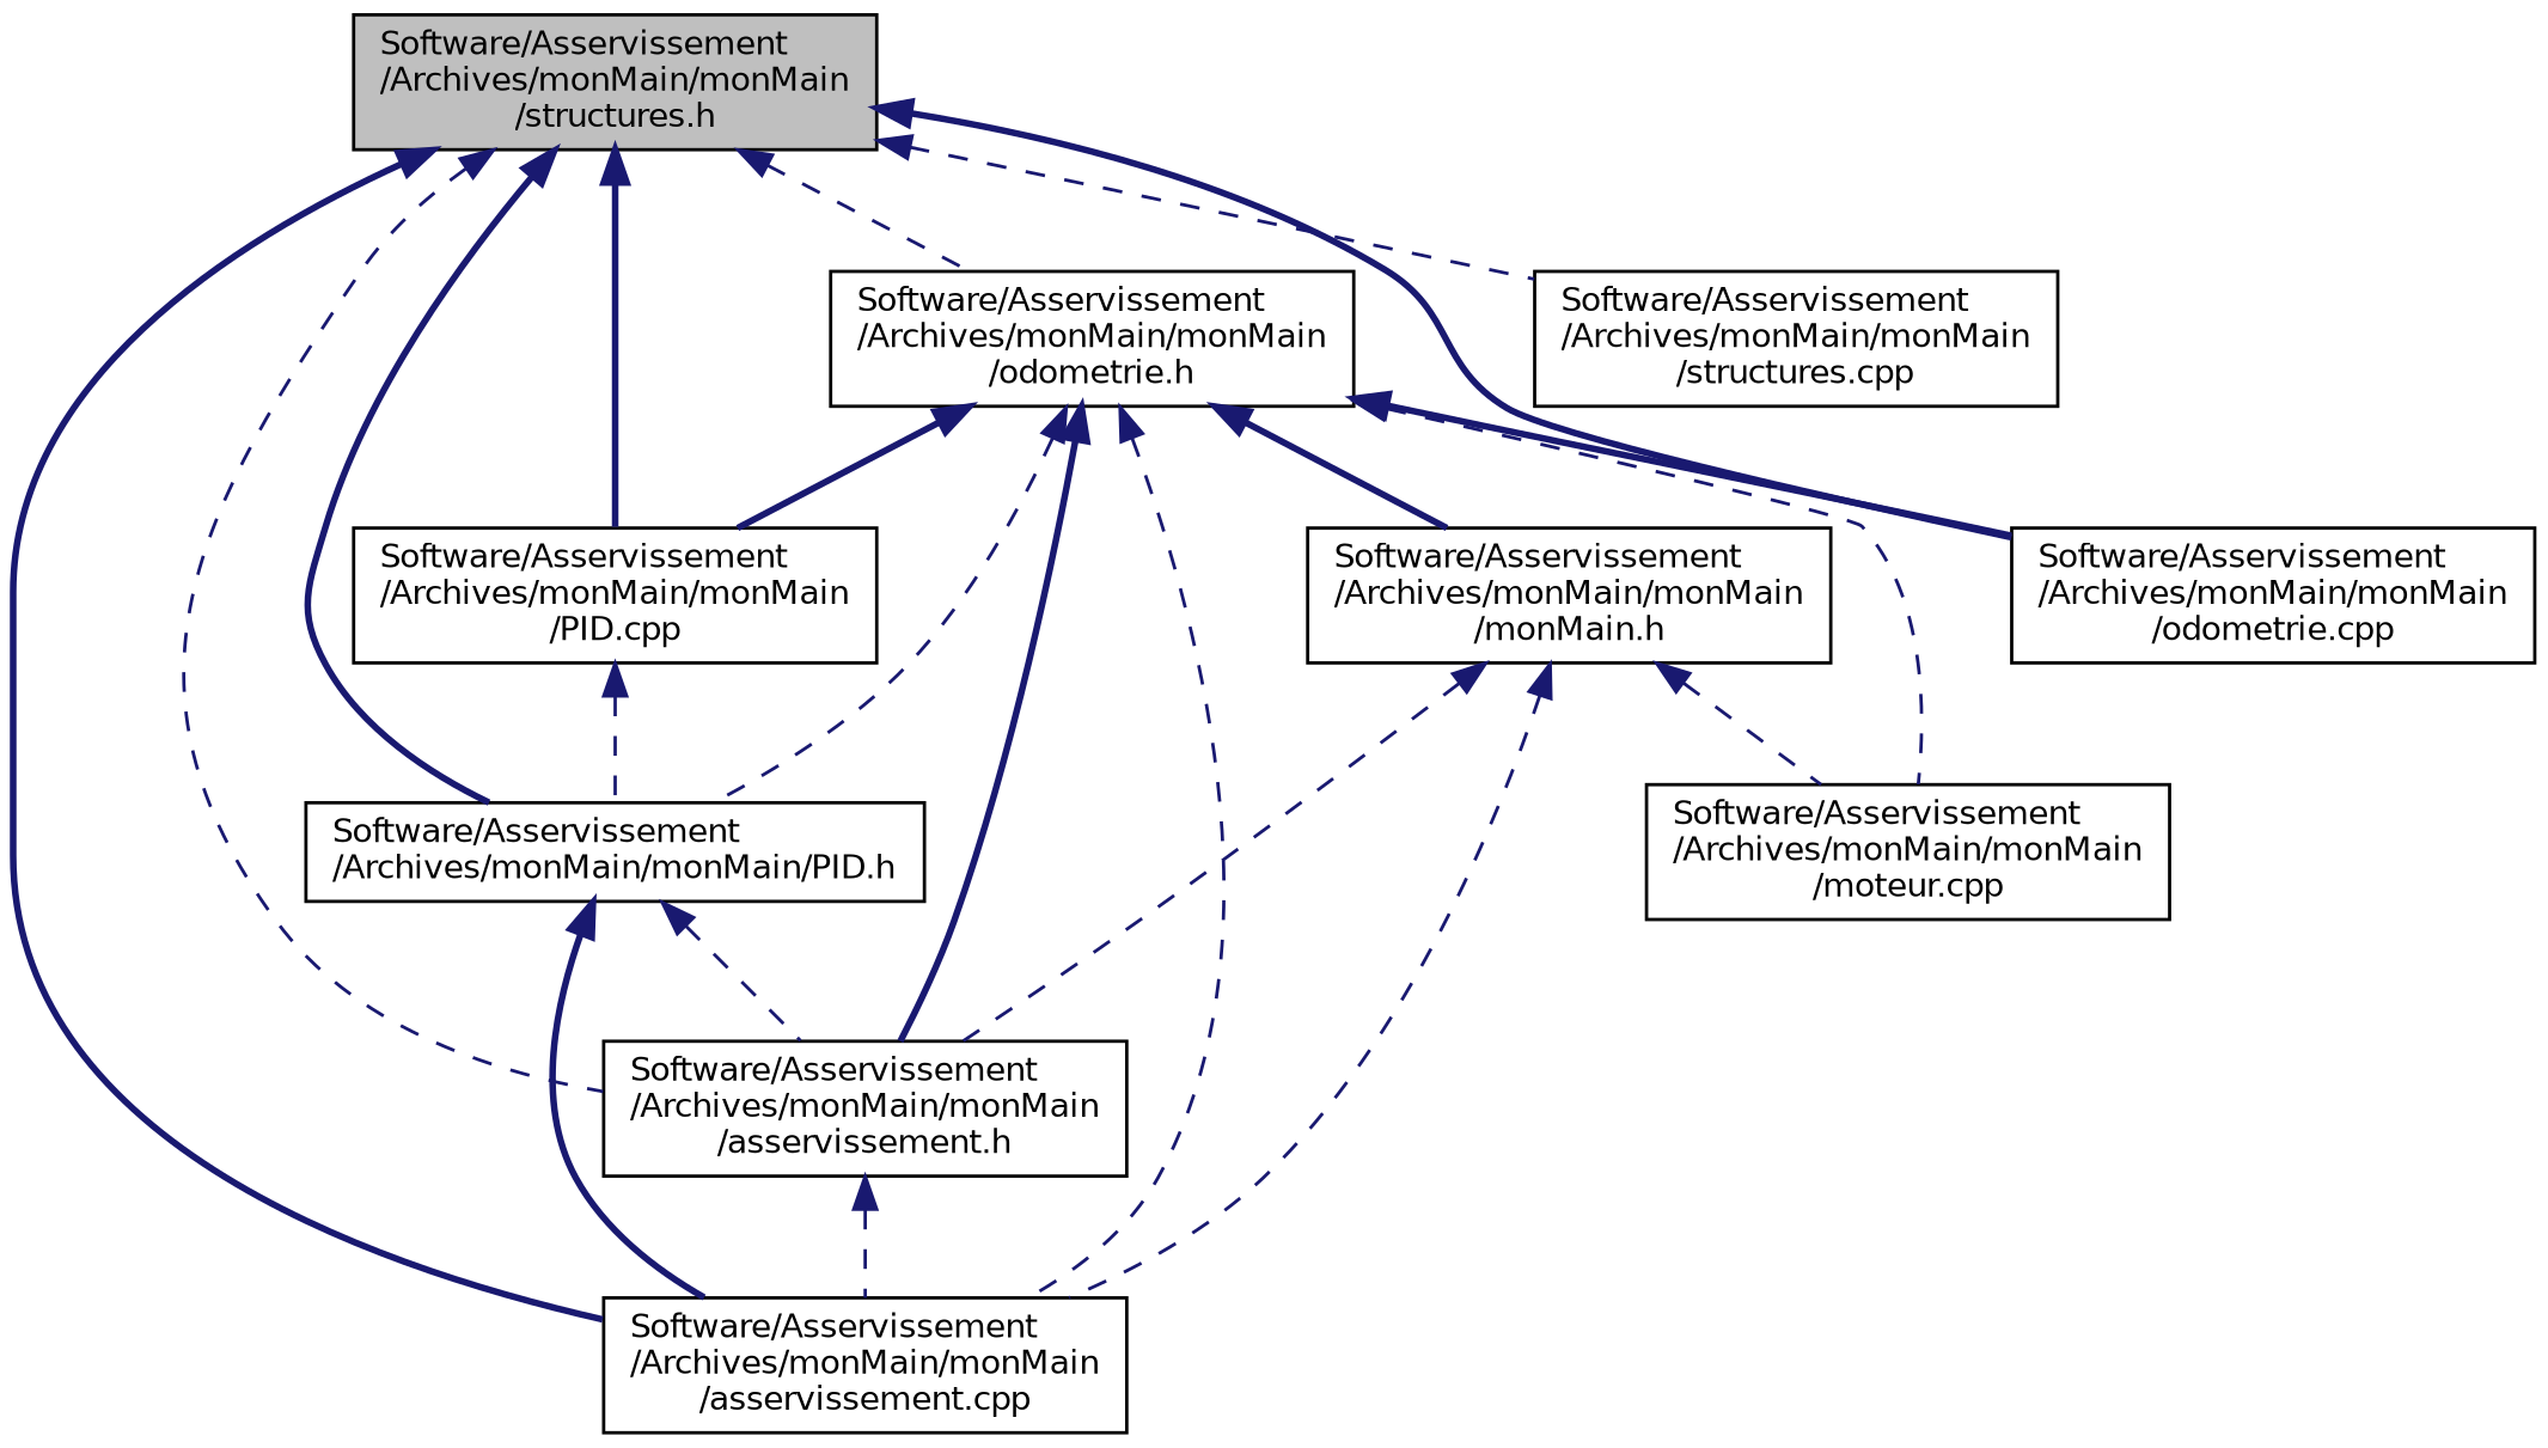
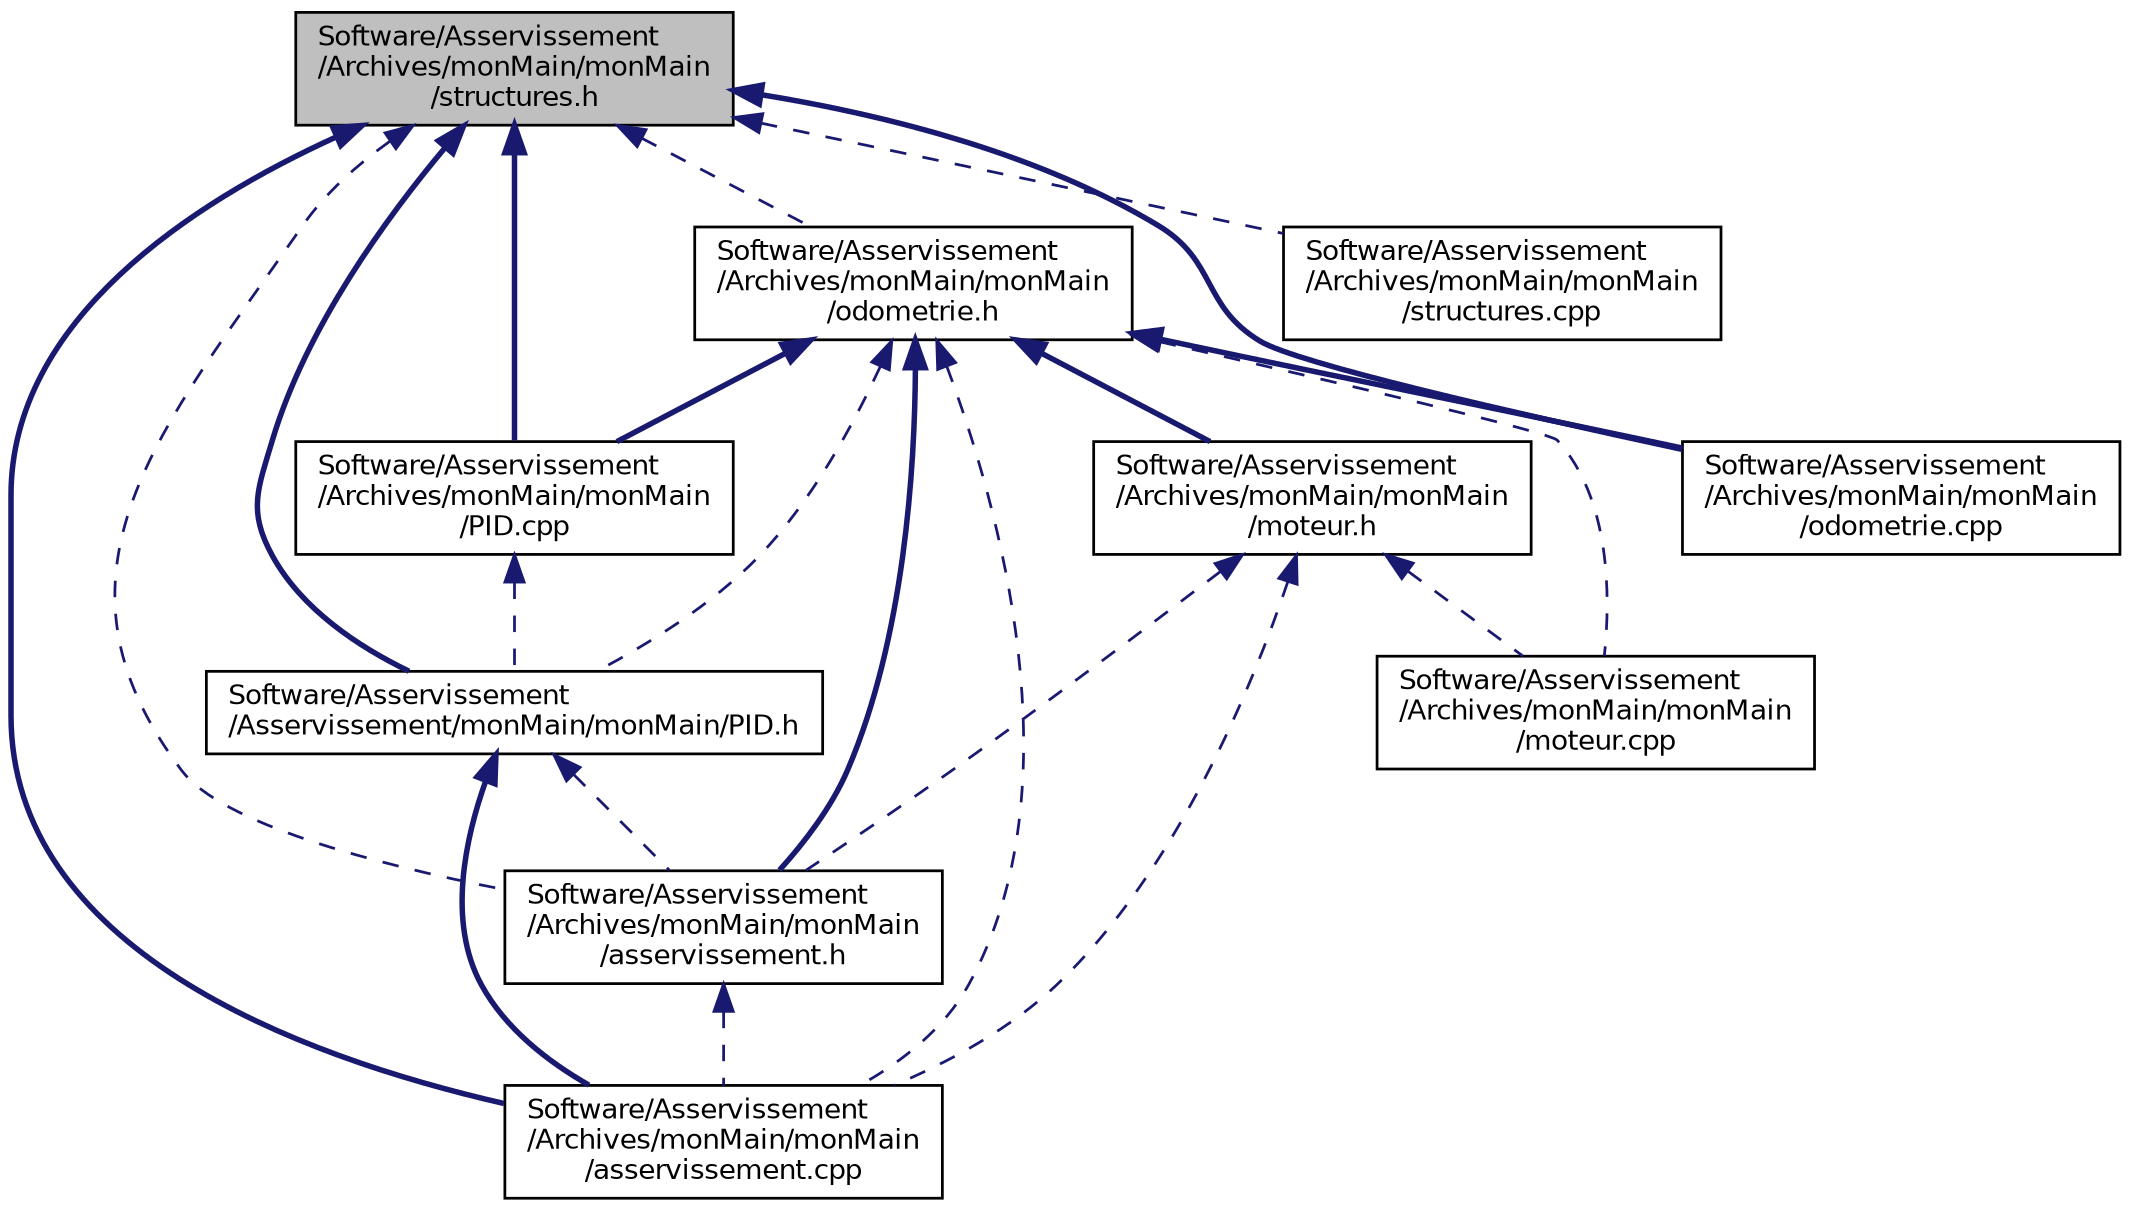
  digraph {
    node [color=black fillcolor=white fontname=Helvetica fontsize=10 shape=record style=filled]
    edge [color=midnightblue dir=back fontname=Helvetica fontsize=10 labelfontname=Helvetica labelfontsize=10 style=dashed]
    n1 [fillcolor=grey75 fontcolor=black height=0.2 label="Software/Asservissement\l/Archives/monMain/monMain\l/structures.h" width=0.4]
    n2 [height=0.2 label="Software/Asservissement\l/Archives/monMain/monMain\l/asservissement.h" width=0.4]
    n3 [height=0.2 label="Software/Asservissement\l/Archives/monMain/monMain\l/asservissement.cpp" width=0.4]
    n4 [height=0.2 label="Software/Asservissement\l/Archives/monMain/monMain\l/odometrie.h" width=0.4]
-   n5 [height=0.2 label="Software/Asservissement\l/Archives/monMain/monMain/PID.h" width=0.4]
+   n5 [height=0.2 label="Software/Asservissement\l/Asservissement/monMain/monMain/PID.h" width=0.4]
    n6 [height=0.2 label="Software/Asservissement\l/Archives/monMain/monMain\l/PID.cpp" width=0.4]
    n7 [height=0.2 label="Software/Asservissement\l/Archives/monMain/monMain\l/odometrie.cpp" width=0.4]
    n8 [height=0.2 label="Software/Asservissement\l/Archives/monMain/monMain\l/structures.cpp" width=0.4]
-   n9 [height=0.2 label="Software/Asservissement\l/Archives/monMain/monMain\l/monMain.h" width=0.4]
+   n9 [height=0.2 label="Software/Asservissement\l/Archives/monMain/monMain\l/moteur.h" width=0.4]
    n10 [height=0.2 label="Software/Asservissement\l/Archives/monMain/monMain\l/moteur.cpp" width=0.4]
    n1 -> n2
    n1 -> n3 [style=bold]
    n1 -> n4
    n1 -> n5 [style=bold]
    n1 -> n6 [style=bold]
    n1 -> n7 [style=bold]
    n1 -> n8
    n2 -> n3
    n4 -> n2 [style=bold]
    n4 -> n3
    n4 -> n5
    n4 -> n6 [style=bold]
    n4 -> n7 [style=bold]
    n4 -> n9 [style=bold]
    n4 -> n10
    n5 -> n2
    n5 -> n3 [style=bold]
    n6 -> n5
    n9 -> n2
    n9 -> n3
    n9 -> n10
  }
